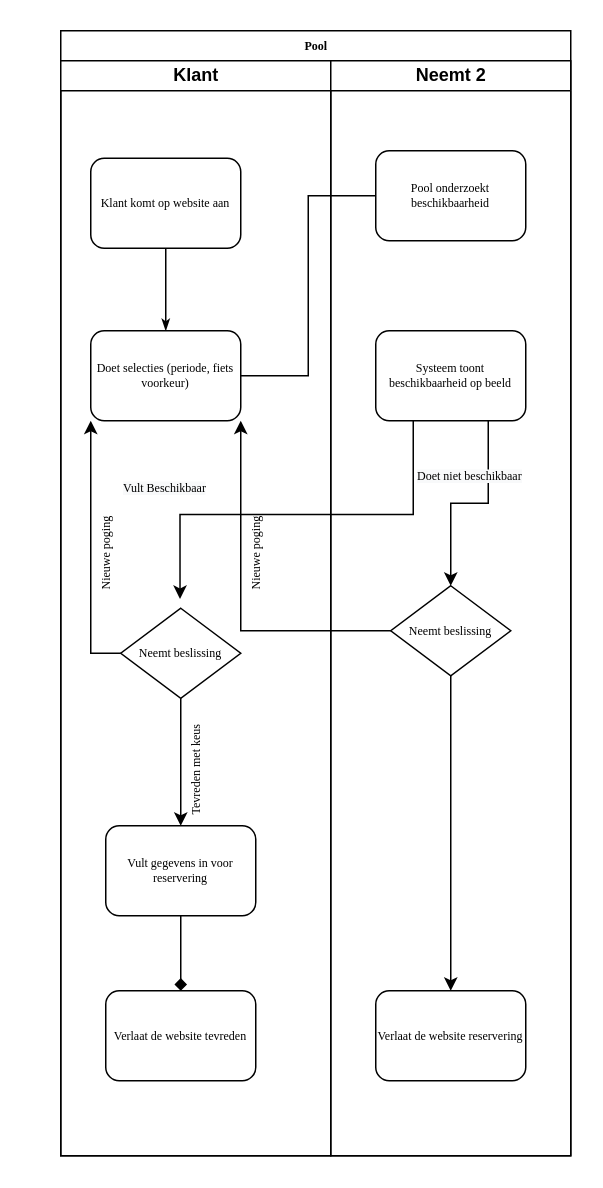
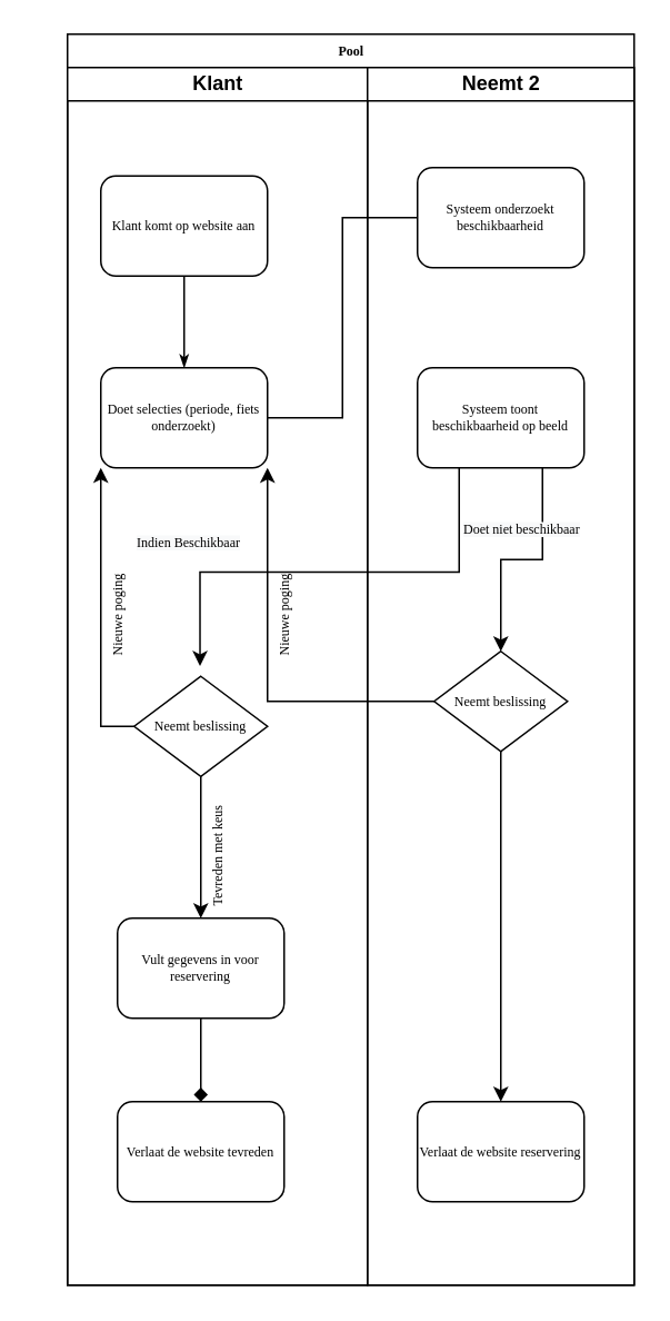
  <mxCell id="0" />
  <mxCell id="1" parent="0" />
  <mxCell id="2" value="Pool" style="swimlane;html=1;childLayout=stackLayout;startSize=20;rounded=0;shadow=0;labelBackgroundColor=none;strokeWidth=1;fontFamily=Verdana;fontSize=8;align=center;" parent="1" vertex="1"><mxGeometry x="40" y="20" width="340" height="750" as="geometry" /></mxCell>
  <mxCell id="3" value="Klant" style="swimlane;html=1;startSize=20;" parent="2" vertex="1"><mxGeometry y="20" width="180" height="730" as="geometry" /></mxCell>
  <mxCell id="4" value="&lt;div style=&quot;text-align: center&quot;&gt;&lt;span style=&quot;font-size: 8px&quot;&gt;&lt;font face=&quot;verdana&quot;&gt;Nieuwe poging&lt;/font&gt;&lt;/span&gt;&lt;/div&gt;" style="text;whiteSpace=wrap;html=1;rotation=-90;" vertex="1" parent="3"><mxGeometry x="-20" y="290" width="100" height="30" as="geometry" /></mxCell>
  <mxCell id="5" value="Klant komt op website aan" style="rounded=1;whiteSpace=wrap;html=1;shadow=0;labelBackgroundColor=none;strokeWidth=1;fontFamily=Verdana;fontSize=8;align=center;" parent="3" vertex="1"><mxGeometry x="20" y="65" width="100" height="60" as="geometry" /></mxCell>
  <mxCell id="6" style="edgeStyle=orthogonalEdgeStyle;rounded=1;html=1;labelBackgroundColor=none;startArrow=none;startFill=0;startSize=5;endArrow=classicThin;endFill=1;endSize=5;jettySize=auto;orthogonalLoop=1;strokeWidth=1;fontFamily=Verdana;fontSize=8" parent="3" source="5" target="7" edge="1"><mxGeometry relative="1" as="geometry" /></mxCell>
- <mxCell id="7" value="Doet selecties (periode, fiets voorkeur)" style="rounded=1;whiteSpace=wrap;html=1;shadow=0;labelBackgroundColor=none;strokeWidth=1;fontFamily=Verdana;fontSize=8;align=center;" parent="3" vertex="1"><mxGeometry x="20" y="180" width="100" height="60" as="geometry" /></mxCell>
+ <mxCell id="7" value="Doet selecties (periode, fiets onderzoekt)" style="rounded=1;whiteSpace=wrap;html=1;shadow=0;labelBackgroundColor=none;strokeWidth=1;fontFamily=Verdana;fontSize=8;align=center;" parent="3" vertex="1"><mxGeometry x="20" y="180" width="100" height="60" as="geometry" /></mxCell>
  <mxCell id="8" style="edgeStyle=orthogonalEdgeStyle;rounded=0;orthogonalLoop=1;jettySize=auto;html=1;exitX=0.5;exitY=1;exitDx=0;exitDy=0;entryX=0.5;entryY=0;entryDx=0;entryDy=0;" edge="1" parent="3" source="12" target="13"><mxGeometry relative="1" as="geometry" /></mxCell>
  <mxCell id="9" style="edgeStyle=orthogonalEdgeStyle;rounded=0;orthogonalLoop=1;jettySize=auto;html=1;exitX=0;exitY=0.5;exitDx=0;exitDy=0;entryX=0;entryY=1;entryDx=0;entryDy=0;" edge="1" parent="3" source="12" target="7"><mxGeometry relative="1" as="geometry" /></mxCell>
  <mxCell id="10" style="edgeStyle=orthogonalEdgeStyle;rounded=0;orthogonalLoop=1;jettySize=auto;html=1;exitX=0.5;exitY=1;exitDx=0;exitDy=0;entryX=0.5;entryY=0;entryDx=0;entryDy=0;endArrow=diamond;" edge="1" parent="3" source="13" target="11"><mxGeometry relative="1" as="geometry" /></mxCell>
  <mxCell id="11" value="Verlaat de website tevreden" style="rounded=1;whiteSpace=wrap;html=1;shadow=0;labelBackgroundColor=none;strokeWidth=1;fontFamily=Verdana;fontSize=8;align=center;" vertex="1" parent="3"><mxGeometry x="30" y="620" width="100" height="60" as="geometry" /></mxCell>
  <mxCell id="12" value="Neemt beslissing" style="rhombus;whiteSpace=wrap;html=1;rounded=0;shadow=0;labelBackgroundColor=none;strokeWidth=1;fontFamily=Verdana;fontSize=8;align=center;" vertex="1" parent="3"><mxGeometry x="40" y="365" width="80" height="60" as="geometry" /></mxCell>
  <mxCell id="13" value="Vult gegevens in voor reservering" style="rounded=1;whiteSpace=wrap;html=1;shadow=0;labelBackgroundColor=none;strokeWidth=1;fontFamily=Verdana;fontSize=8;align=center;" vertex="1" parent="3"><mxGeometry x="30" y="510" width="100" height="60" as="geometry" /></mxCell>
- <mxCell id="14" value="&lt;span style=&quot;color: rgb(0, 0, 0); font-family: verdana; font-size: 8px; font-style: normal; font-weight: 400; letter-spacing: normal; text-align: center; text-indent: 0px; text-transform: none; word-spacing: 0px; background-color: rgb(248, 249, 250); display: inline; float: none;&quot;&gt;Vult Beschikbaar&lt;/span&gt;" style="text;whiteSpace=wrap;html=1;" vertex="1" parent="3"><mxGeometry x="40" y="270" width="100" height="30" as="geometry" /></mxCell>
+ <mxCell id="14" value="&lt;span style=&quot;color: rgb(0, 0, 0); font-family: verdana; font-size: 8px; font-style: normal; font-weight: 400; letter-spacing: normal; text-align: center; text-indent: 0px; text-transform: none; word-spacing: 0px; background-color: rgb(248, 249, 250); display: inline; float: none;&quot;&gt;Indien Beschikbaar&lt;/span&gt;" style="text;whiteSpace=wrap;html=1;" vertex="1" parent="3"><mxGeometry x="40" y="270" width="100" height="30" as="geometry" /></mxCell>
  <mxCell id="15" value="&lt;div style=&quot;text-align: center&quot;&gt;&lt;span style=&quot;font-size: 8px&quot;&gt;&lt;font face=&quot;verdana&quot;&gt;Tevreden met keus&lt;/font&gt;&lt;/span&gt;&lt;/div&gt;" style="text;whiteSpace=wrap;html=1;rotation=-90;" vertex="1" parent="3"><mxGeometry x="40" y="440" width="100" height="30" as="geometry" /></mxCell>
  <mxCell id="16" value="&lt;div style=&quot;text-align: center&quot;&gt;&lt;span style=&quot;font-size: 8px&quot;&gt;&lt;font face=&quot;verdana&quot;&gt;Nieuwe poging&lt;/font&gt;&lt;/span&gt;&lt;/div&gt;" style="text;whiteSpace=wrap;html=1;rotation=-90;" vertex="1" parent="3"><mxGeometry x="80" y="290" width="100" height="30" as="geometry" /></mxCell>
  <mxCell id="17" value="Neemt 2" style="swimlane;html=1;startSize=20;" parent="2" vertex="1"><mxGeometry x="180" y="20" width="160" height="730" as="geometry" /></mxCell>
- <mxCell id="18" value="Pool onderzoekt beschikbaarheid" style="rounded=1;whiteSpace=wrap;html=1;shadow=0;labelBackgroundColor=none;strokeWidth=1;fontFamily=Verdana;fontSize=8;align=center;" parent="17" vertex="1"><mxGeometry x="30" y="60" width="100" height="60" as="geometry" /></mxCell>
+ <mxCell id="18" value="Systeem onderzoekt beschikbaarheid" style="rounded=1;whiteSpace=wrap;html=1;shadow=0;labelBackgroundColor=none;strokeWidth=1;fontFamily=Verdana;fontSize=8;align=center;" parent="17" vertex="1"><mxGeometry x="30" y="60" width="100" height="60" as="geometry" /></mxCell>
  <mxCell id="19" style="edgeStyle=orthogonalEdgeStyle;rounded=0;orthogonalLoop=1;jettySize=auto;html=1;exitX=0.75;exitY=1;exitDx=0;exitDy=0;entryX=0.5;entryY=0;entryDx=0;entryDy=0;" edge="1" parent="17" source="20" target="22"><mxGeometry relative="1" as="geometry" /></mxCell>
  <mxCell id="20" value="Systeem toont beschikbaarheid op beeld" style="rounded=1;whiteSpace=wrap;html=1;shadow=0;labelBackgroundColor=none;strokeWidth=1;fontFamily=Verdana;fontSize=8;align=center;" vertex="1" parent="17"><mxGeometry x="30" y="180" width="100" height="60" as="geometry" /></mxCell>
  <mxCell id="21" style="edgeStyle=orthogonalEdgeStyle;rounded=0;orthogonalLoop=1;jettySize=auto;html=1;exitX=0.5;exitY=1;exitDx=0;exitDy=0;entryX=0.5;entryY=0;entryDx=0;entryDy=0;" edge="1" parent="17" source="22" target="23"><mxGeometry relative="1" as="geometry" /></mxCell>
  <mxCell id="22" value="Neemt beslissing" style="rhombus;whiteSpace=wrap;html=1;rounded=0;shadow=0;labelBackgroundColor=none;strokeWidth=1;fontFamily=Verdana;fontSize=8;align=center;" vertex="1" parent="17"><mxGeometry x="40" y="350" width="80" height="60" as="geometry" /></mxCell>
  <mxCell id="23" value="Verlaat de website reservering" style="rounded=1;whiteSpace=wrap;html=1;shadow=0;labelBackgroundColor=none;strokeWidth=1;fontFamily=Verdana;fontSize=8;align=center;" vertex="1" parent="17"><mxGeometry x="30" y="620" width="100" height="60" as="geometry" /></mxCell>
  <mxCell id="24" value="&lt;span style=&quot;color: rgb(0 , 0 , 0) ; font-family: &amp;#34;verdana&amp;#34; ; font-size: 8px ; font-style: normal ; font-weight: 400 ; letter-spacing: normal ; text-align: center ; text-indent: 0px ; text-transform: none ; word-spacing: 0px ; background-color: rgb(248 , 249 , 250) ; display: inline ; float: none&quot;&gt;Doet niet beschikbaar&lt;/span&gt;" style="text;whiteSpace=wrap;html=1;" vertex="1" parent="17"><mxGeometry x="56" y="262" width="100" height="30" as="geometry" /></mxCell>
  <mxCell id="25" style="edgeStyle=orthogonalEdgeStyle;rounded=0;orthogonalLoop=1;jettySize=auto;html=1;exitX=1;exitY=0.5;exitDx=0;exitDy=0;entryX=0;entryY=0.5;entryDx=0;entryDy=0;endArrow=none;" edge="1" parent="2" source="7" target="18"><mxGeometry relative="1" as="geometry" /></mxCell>
  <mxCell id="26" style="edgeStyle=orthogonalEdgeStyle;rounded=0;orthogonalLoop=1;jettySize=auto;html=1;exitX=0.25;exitY=1;exitDx=0;exitDy=0;entryX=0.494;entryY=-0.103;entryDx=0;entryDy=0;entryPerimeter=0;" edge="1" parent="2" source="20" target="12"><mxGeometry relative="1" as="geometry"><mxPoint x="83" y="320" as="targetPoint" /></mxGeometry></mxCell>
  <mxCell id="27" style="edgeStyle=orthogonalEdgeStyle;rounded=0;orthogonalLoop=1;jettySize=auto;html=1;exitX=0;exitY=0.5;exitDx=0;exitDy=0;entryX=1;entryY=1;entryDx=0;entryDy=0;" edge="1" parent="2" source="22" target="7"><mxGeometry relative="1" as="geometry" /></mxCell>
